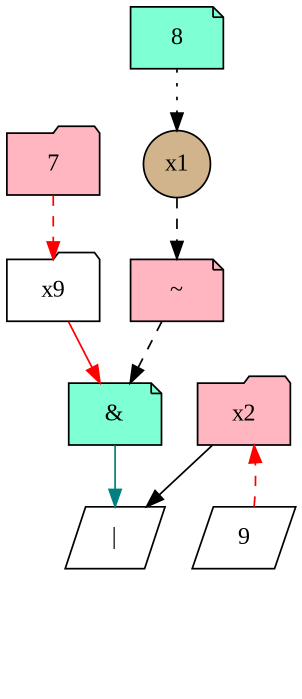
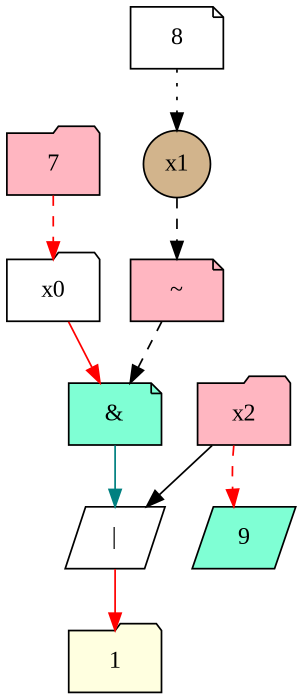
  digraph {
    fontname="Liberation Serif"
    node [fillcolor=white fontname="Liberation Serif" input=false output=false shape=folder style=filled]
    edge [color=red fontname="Liberation Serif" style=solid]
    n1 [label="|" shape=parallelogram]
+   1 [fillcolor=lightyellow output=true]
    n3 [fillcolor=aquamarine label="&" shape=note]
-   n4 [label=x9]
+   n4 [label=x0]
    n5 [fillcolor=lightpink label="~" shape=note]
    n6 [fillcolor=tan label=x1 shape=circle]
    n7 [fillcolor=lightpink label=x2]
    7 [fillcolor=lightpink input=true]
-   8 [fillcolor=aquamarine input=true shape=note]
-   9 [input=true shape=parallelogram]
+   8 [input=true shape=note]
+   9 [fillcolor=aquamarine input=true shape=parallelogram]
+   n1 -> 1
    n3 -> n1 [color=teal]
    n4 -> n3
    n5 -> n3 [color=black style=dashed]
    n6 -> n5 [color=black style=dashed]
    n7 -> n1 [color=black]
    7 -> n4 [style=dashed]
    8 -> n6 [color=black style=dotted]
-   9 -> n7 [style=dashed]
+   n7 -> 9 [style=dashed]
  }
